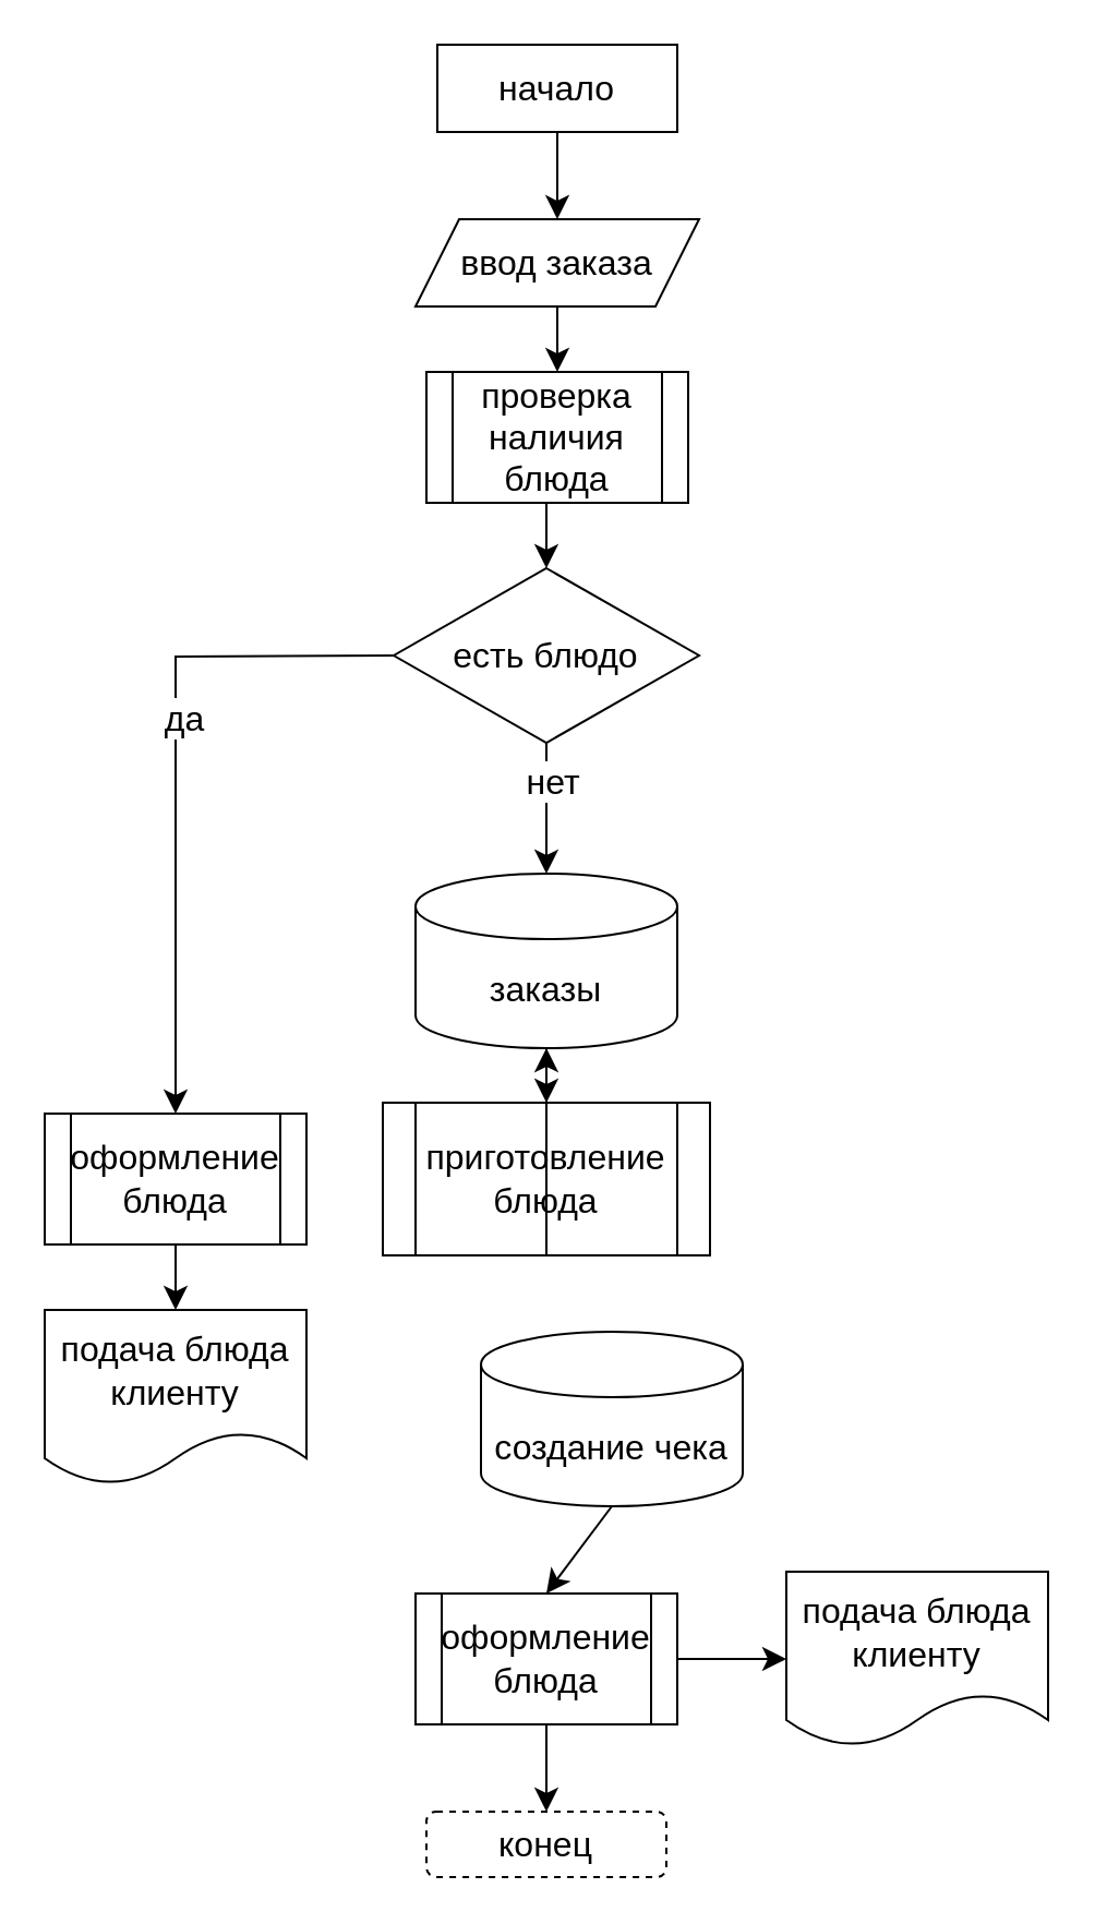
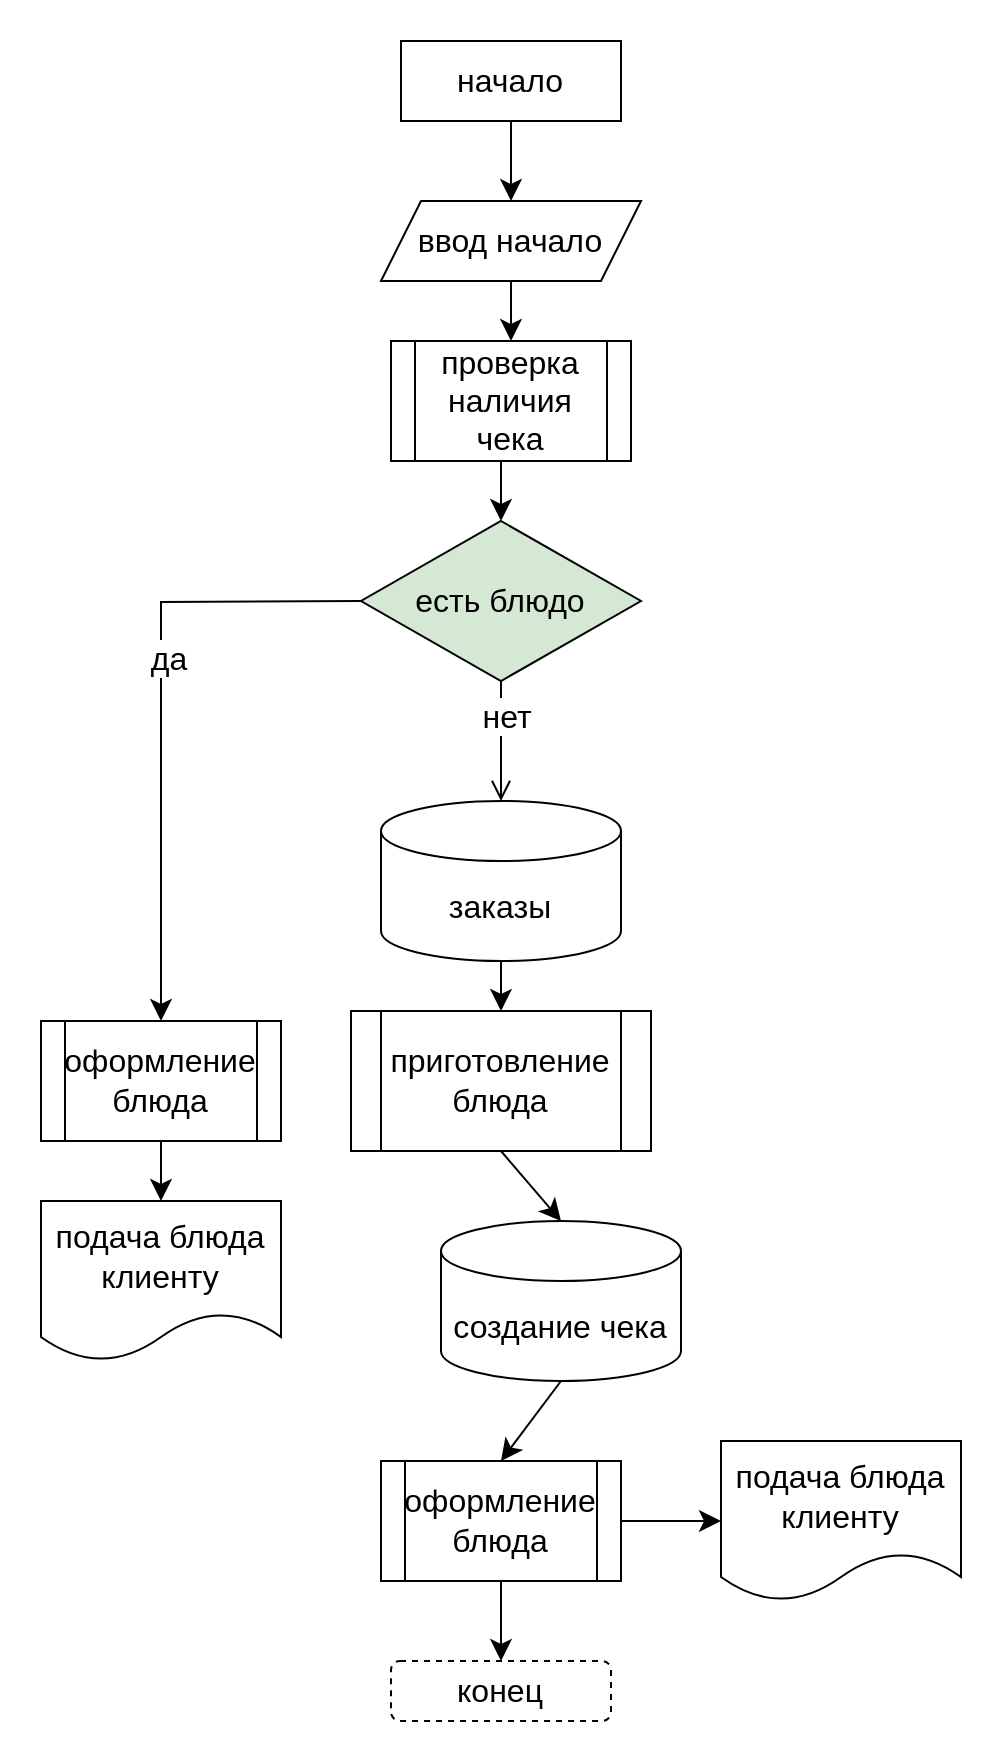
  <mxCell id="0" />
  <mxCell id="1" parent="0" />
  <mxCell id="2" value="начало" style="whiteSpace=wrap;html=1;fontSize=16;rounded=0;" vertex="1" parent="1"><mxGeometry x="200" y="20" width="110" height="40" as="geometry" /></mxCell>
- <mxCell id="3" value="ввод заказа" style="shape=parallelogram;perimeter=parallelogramPerimeter;whiteSpace=wrap;html=1;fixedSize=1;fontSize=16;" vertex="1" parent="1"><mxGeometry x="190" y="100" width="130" height="40" as="geometry" /></mxCell>
- <mxCell id="4" value="проверка наличия блюда" style="shape=process;whiteSpace=wrap;html=1;backgroundOutline=1;fontSize=16;" vertex="1" parent="1"><mxGeometry x="195" y="170" width="120" height="60" as="geometry" /></mxCell>
- <mxCell id="5" value="есть блюдо" style="rhombus;whiteSpace=wrap;html=1;fontSize=16;" vertex="1" parent="1"><mxGeometry x="180" y="260" width="140" height="80" as="geometry" /></mxCell>
+ <mxCell id="3" value="ввод начало" style="shape=parallelogram;perimeter=parallelogramPerimeter;whiteSpace=wrap;html=1;fixedSize=1;fontSize=16;" vertex="1" parent="1"><mxGeometry x="190" y="100" width="130" height="40" as="geometry" /></mxCell>
+ <mxCell id="4" value="проверка наличия чека" style="shape=process;whiteSpace=wrap;html=1;backgroundOutline=1;fontSize=16;" vertex="1" parent="1"><mxGeometry x="195" y="170" width="120" height="60" as="geometry" /></mxCell>
+ <mxCell id="5" value="есть блюдо" style="rhombus;whiteSpace=wrap;html=1;fontSize=16;fillColor=#d5e8d4;" vertex="1" parent="1"><mxGeometry x="180" y="260" width="140" height="80" as="geometry" /></mxCell>
  <mxCell id="6" value="заказы" style="shape=cylinder3;whiteSpace=wrap;html=1;boundedLbl=1;backgroundOutline=1;size=15;fontSize=16;" vertex="1" parent="1"><mxGeometry x="190" y="400" width="120" height="80" as="geometry" /></mxCell>
  <mxCell id="7" style="edgeStyle=none;curved=1;rounded=0;orthogonalLoop=1;jettySize=auto;html=1;exitX=0.5;exitY=1;exitDx=0;exitDy=0;entryX=0.5;entryY=0;entryDx=0;entryDy=0;fontSize=12;startSize=8;endSize=8;" edge="1" parent="1" source="8" target="9"><mxGeometry relative="1" as="geometry" /></mxCell>
  <mxCell id="8" value="оформление блюда" style="shape=process;whiteSpace=wrap;html=1;backgroundOutline=1;fontSize=16;" vertex="1" parent="1"><mxGeometry x="20" y="510" width="120" height="60" as="geometry" /></mxCell>
  <mxCell id="9" value="подача блюда клиенту" style="shape=document;whiteSpace=wrap;html=1;boundedLbl=1;fontSize=16;" vertex="1" parent="1"><mxGeometry x="20" y="600" width="120" height="80" as="geometry" /></mxCell>
  <mxCell id="10" value="приготовление блюда" style="shape=process;whiteSpace=wrap;html=1;backgroundOutline=1;fontSize=16;" vertex="1" parent="1"><mxGeometry x="175" y="505" width="150" height="70" as="geometry" /></mxCell>
  <mxCell id="11" value="создание чека" style="shape=cylinder3;whiteSpace=wrap;html=1;boundedLbl=1;backgroundOutline=1;size=15;fontSize=16;" vertex="1" parent="1"><mxGeometry x="220" y="610" width="120" height="80" as="geometry" /></mxCell>
  <mxCell id="12" style="edgeStyle=none;curved=1;rounded=0;orthogonalLoop=1;jettySize=auto;html=1;exitX=1;exitY=0.5;exitDx=0;exitDy=0;entryX=0;entryY=0.5;entryDx=0;entryDy=0;fontSize=12;startSize=8;endSize=8;" edge="1" parent="1" source="13" target="14"><mxGeometry relative="1" as="geometry" /></mxCell>
  <mxCell id="13" value="оформление блюда" style="shape=process;whiteSpace=wrap;html=1;backgroundOutline=1;fontSize=16;" vertex="1" parent="1"><mxGeometry x="190" y="730" width="120" height="60" as="geometry" /></mxCell>
  <mxCell id="14" value="подача блюда клиенту" style="shape=document;whiteSpace=wrap;html=1;boundedLbl=1;fontSize=16;" vertex="1" parent="1"><mxGeometry x="360" y="720" width="120" height="80" as="geometry" /></mxCell>
  <mxCell id="15" value="" style="endArrow=classic;html=1;rounded=0;fontSize=12;startSize=8;endSize=8;curved=1;exitX=0.5;exitY=1;exitDx=0;exitDy=0;" edge="1" parent="1" source="2"><mxGeometry width="50" height="50" relative="1" as="geometry"><mxPoint x="230" y="360" as="sourcePoint" /><mxPoint x="255" y="100" as="targetPoint" /></mxGeometry></mxCell>
  <mxCell id="16" value="" style="endArrow=classic;html=1;rounded=0;fontSize=12;startSize=8;endSize=8;curved=1;exitX=0.5;exitY=1;exitDx=0;exitDy=0;entryX=0.5;entryY=0;entryDx=0;entryDy=0;" edge="1" parent="1" source="3" target="4"><mxGeometry width="50" height="50" relative="1" as="geometry"><mxPoint x="265" y="70" as="sourcePoint" /><mxPoint x="265" y="110" as="targetPoint" /></mxGeometry></mxCell>
  <mxCell id="17" value="" style="endArrow=classic;html=1;rounded=0;fontSize=12;startSize=8;endSize=8;curved=1;entryX=0.5;entryY=0;entryDx=0;entryDy=0;" edge="1" parent="1" target="5"><mxGeometry width="50" height="50" relative="1" as="geometry"><mxPoint x="250" y="230" as="sourcePoint" /><mxPoint x="300" y="180" as="targetPoint" /></mxGeometry></mxCell>
- <mxCell id="18" value="" style="endArrow=classic;html=1;rounded=0;fontSize=12;startSize=8;endSize=8;curved=1;entryX=0.5;entryY=0;entryDx=0;entryDy=0;exitX=0.5;exitY=1;exitDx=0;exitDy=0;entryPerimeter=0;" edge="1" parent="1" source="5" target="6"><mxGeometry width="50" height="50" relative="1" as="geometry"><mxPoint x="260" y="240" as="sourcePoint" /><mxPoint x="260" y="270" as="targetPoint" /></mxGeometry></mxCell>
+ <mxCell id="18" value="" style="endArrow=open;html=1;rounded=0;fontSize=12;startSize=8;endSize=8;curved=1;entryX=0.5;entryY=0;entryDx=0;entryDy=0;exitX=0.5;exitY=1;exitDx=0;exitDy=0;entryPerimeter=0;" edge="1" parent="1" source="5" target="6"><mxGeometry width="50" height="50" relative="1" as="geometry"><mxPoint x="260" y="240" as="sourcePoint" /><mxPoint x="260" y="270" as="targetPoint" /></mxGeometry></mxCell>
  <mxCell id="19" value="нет" style="edgeLabel;html=1;align=center;verticalAlign=middle;resizable=0;points=[];fontSize=16;" vertex="1" connectable="0" parent="18"><mxGeometry x="-0.447" y="2" relative="1" as="geometry"><mxPoint as="offset" /></mxGeometry></mxCell>
  <mxCell id="20" value="" style="endArrow=classic;html=1;rounded=0;fontSize=12;startSize=8;endSize=8;entryX=0.5;entryY=0;entryDx=0;entryDy=0;edgeStyle=orthogonalEdgeStyle;" edge="1" parent="1" target="8"><mxGeometry width="50" height="50" relative="1" as="geometry"><mxPoint x="180" y="300" as="sourcePoint" /><mxPoint x="230" y="250" as="targetPoint" /></mxGeometry></mxCell>
  <mxCell id="21" value="да" style="edgeLabel;html=1;align=center;verticalAlign=middle;resizable=0;points=[];fontSize=16;" vertex="1" connectable="0" parent="20"><mxGeometry x="-0.171" y="3" relative="1" as="geometry"><mxPoint as="offset" /></mxGeometry></mxCell>
  <mxCell id="22" value="" style="endArrow=classic;html=1;rounded=0;fontSize=12;startSize=8;endSize=8;curved=1;entryX=0.5;entryY=0;entryDx=0;entryDy=0;" edge="1" parent="1" target="10"><mxGeometry width="50" height="50" relative="1" as="geometry"><mxPoint x="250" y="480" as="sourcePoint" /><mxPoint x="300" y="430" as="targetPoint" /></mxGeometry></mxCell>
- <mxCell id="23" value="" style="endArrow=classic;html=1;rounded=0;fontSize=12;startSize=8;endSize=8;curved=1;exitX=0.5;exitY=1;exitDx=0;exitDy=0;" edge="1" parent="1" source="10" target="6"><mxGeometry width="50" height="50" relative="1" as="geometry"><mxPoint x="260" y="490" as="sourcePoint" /><mxPoint x="260" y="515" as="targetPoint" /></mxGeometry></mxCell>
+ <mxCell id="23" value="" style="endArrow=classic;html=1;rounded=0;fontSize=12;startSize=8;endSize=8;curved=1;entryX=0.5;entryY=0;entryDx=0;entryDy=0;exitX=0.5;exitY=1;exitDx=0;exitDy=0;entryPerimeter=0;" edge="1" parent="1" source="10" target="11"><mxGeometry width="50" height="50" relative="1" as="geometry"><mxPoint x="260" y="490" as="sourcePoint" /><mxPoint x="260" y="515" as="targetPoint" /></mxGeometry></mxCell>
  <mxCell id="24" value="" style="endArrow=classic;html=1;rounded=0;fontSize=12;startSize=8;endSize=8;curved=1;entryX=0.5;entryY=0;entryDx=0;entryDy=0;exitX=0.5;exitY=1;exitDx=0;exitDy=0;exitPerimeter=0;" edge="1" parent="1" source="11" target="13"><mxGeometry width="50" height="50" relative="1" as="geometry"><mxPoint x="260" y="585" as="sourcePoint" /><mxPoint x="260" y="620" as="targetPoint" /></mxGeometry></mxCell>
  <mxCell id="25" value="конец" style="rounded=1;whiteSpace=wrap;html=1;fontSize=16;dashed=1;" vertex="1" parent="1"><mxGeometry x="195" y="830" width="110" height="30" as="geometry" /></mxCell>
  <mxCell id="26" value="" style="endArrow=classic;html=1;rounded=0;fontSize=12;startSize=8;endSize=8;curved=1;entryX=0.5;entryY=0;entryDx=0;entryDy=0;exitX=0.5;exitY=1;exitDx=0;exitDy=0;" edge="1" parent="1" source="13" target="25"><mxGeometry width="50" height="50" relative="1" as="geometry"><mxPoint x="260" y="700" as="sourcePoint" /><mxPoint x="260" y="740" as="targetPoint" /></mxGeometry></mxCell>
